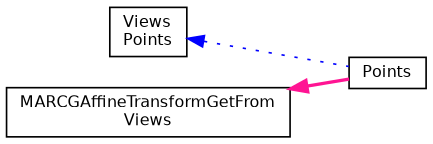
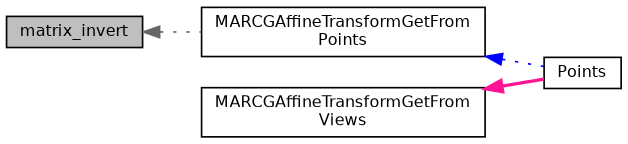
  digraph {
    rankdir=LR
    node [color=black fillcolor=white fontname=Helvetica fontsize=10 shape=record style=filled]
    edge [dir=back fontname=Helvetica fontsize=10 labelfontname=Helvetica labelfontsize=10 style=dotted]
-   n2 [height=0.2 label="Views\lPoints" width=0.4]
+   n1 [fillcolor=grey75 fontcolor=black height=0.2 label=matrix_invert width=0.4]
+   n2 [height=0.2 label="MARCGAffineTransformGetFrom\lPoints" width=0.4]
    n3 [height=0.2 label=Points width=0.4]
    n4 [height=0.2 label="MARCGAffineTransformGetFrom\lViews" width=0.4]
+   n1 -> n2 [color=gray40]
    n2 -> n3 [color=blue]
    n4 -> n3 [color=deeppink style=bold]
  }
